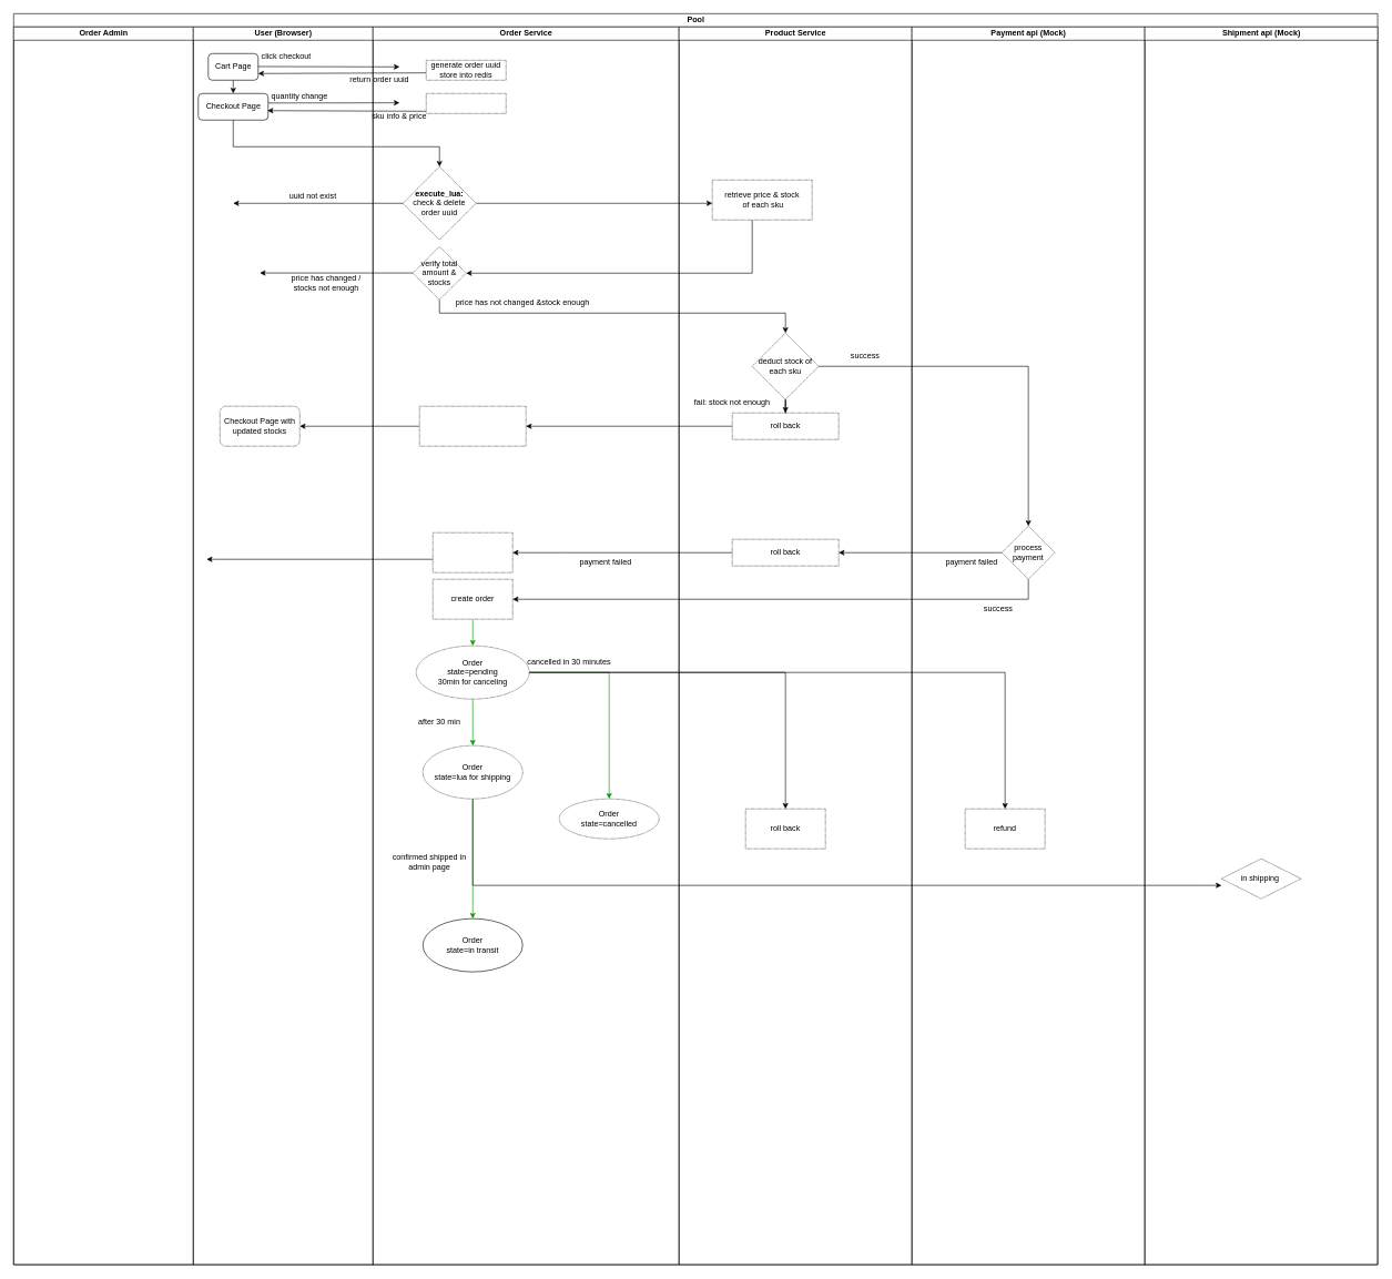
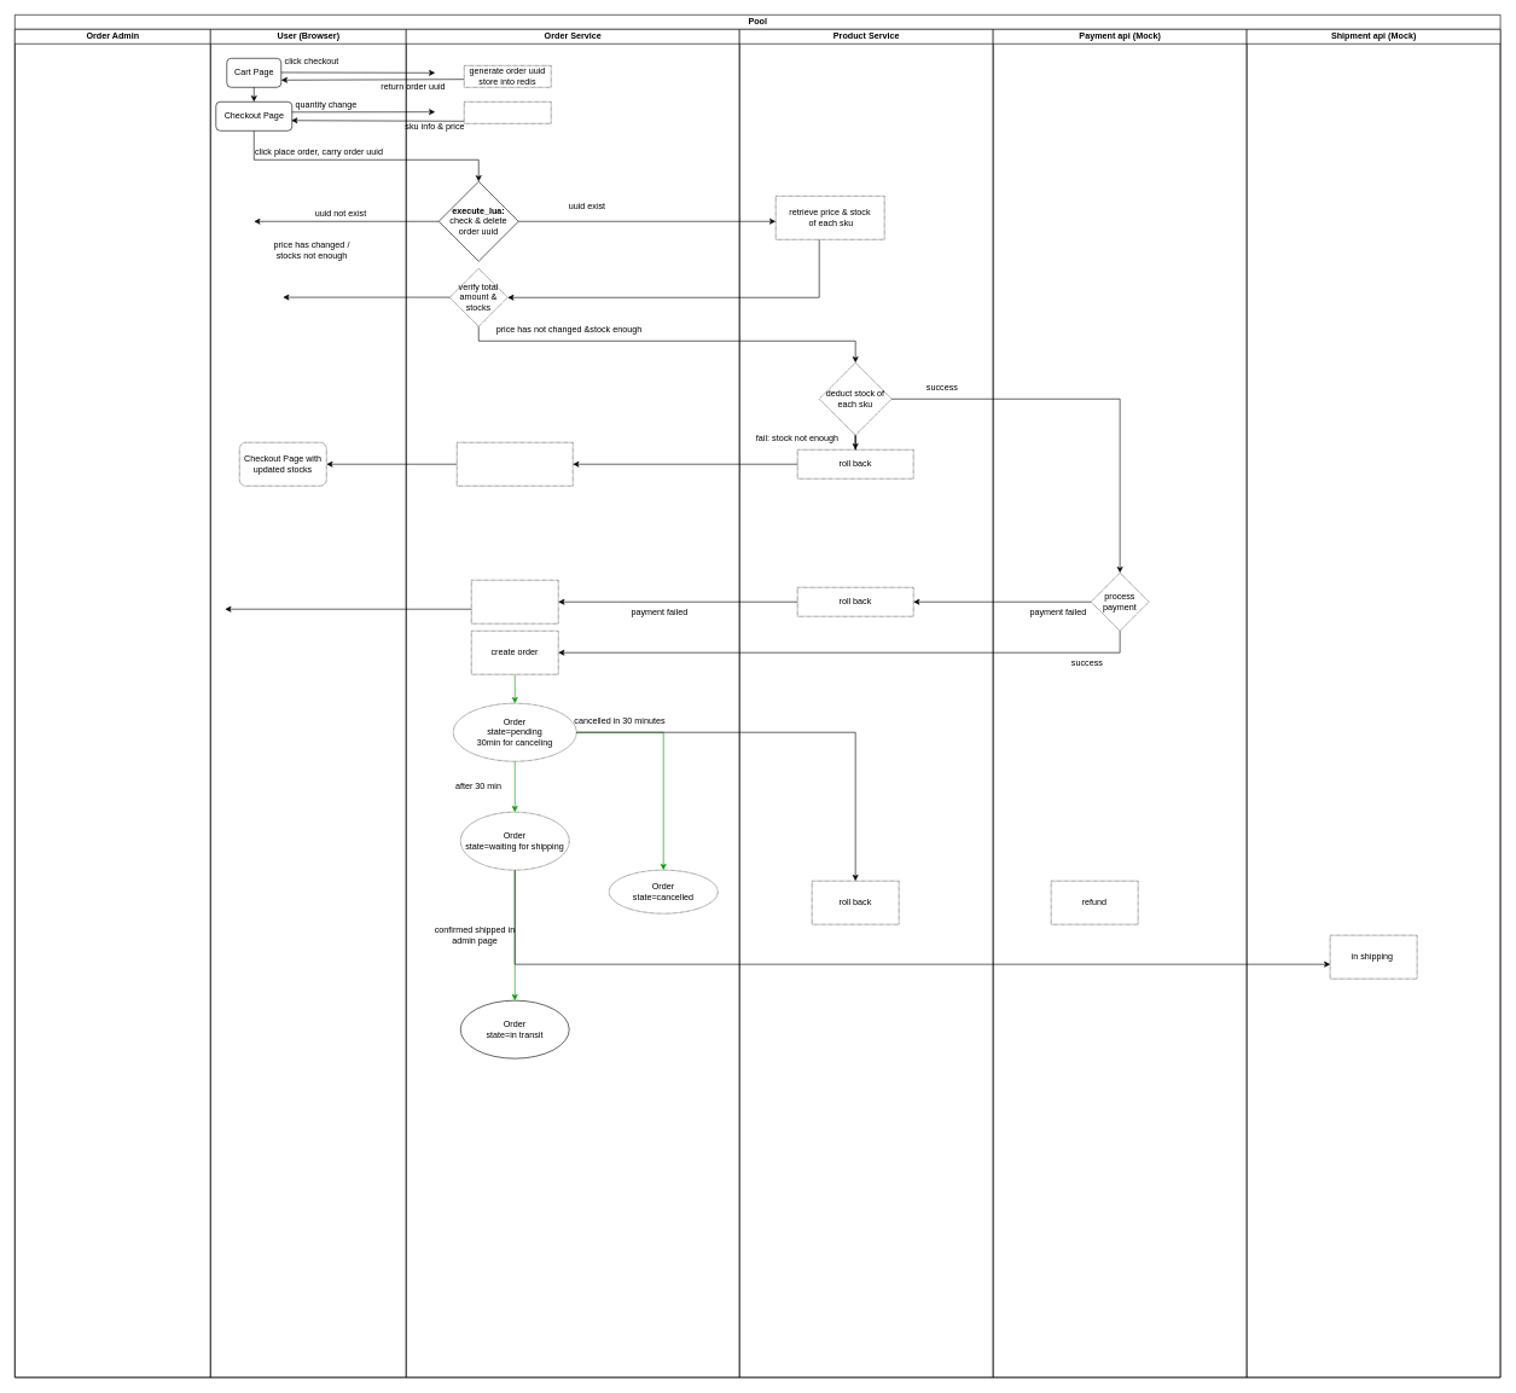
  <mxCell id="0" />
  <mxCell id="1" parent="0" />
  <mxCell id="2" value="Pool" style="swimlane;childLayout=stackLayout;resizeParent=1;resizeParentMax=0;startSize=20;html=1;" parent="1" vertex="1"><mxGeometry x="20" y="20" width="2050" height="1880" as="geometry" /></mxCell>
  <mxCell id="3" value="Order Admin" style="swimlane;startSize=20;html=1;" parent="2" vertex="1"><mxGeometry y="20" width="270" height="1860" as="geometry" /></mxCell>
  <mxCell id="4" value="User (Browser)" style="swimlane;startSize=20;html=1;" parent="2" vertex="1"><mxGeometry x="270" y="20" width="270" height="1860" as="geometry" /></mxCell>
  <mxCell id="5" value="Cart Page" style="rounded=1;whiteSpace=wrap;html=1;" parent="4" vertex="1"><mxGeometry x="22.5" y="40" width="75" height="40" as="geometry" /></mxCell>
  <mxCell id="6" value="Checkout Page" style="rounded=1;whiteSpace=wrap;html=1;" parent="4" vertex="1"><mxGeometry x="7.5" y="100" width="105" height="40" as="geometry" /></mxCell>
  <mxCell id="7" value="" style="endArrow=classic;html=1;rounded=0;entryX=0.5;entryY=0;entryDx=0;entryDy=0;exitX=0.5;exitY=1;exitDx=0;exitDy=0;" parent="4" source="5" target="6" edge="1"><mxGeometry width="50" height="50" relative="1" as="geometry"><mxPoint x="62.5" y="70" as="sourcePoint" /><mxPoint x="112.5" y="20" as="targetPoint" /></mxGeometry></mxCell>
  <mxCell id="8" value="" style="endArrow=classic;html=1;rounded=0;exitX=0.006;exitY=0.633;exitDx=0;exitDy=0;exitPerimeter=0;" parent="4" source="24" edge="1"><mxGeometry width="50" height="50" relative="1" as="geometry"><mxPoint x="300.0" y="70" as="sourcePoint" /><mxPoint x="97.5" y="70" as="targetPoint" /></mxGeometry></mxCell>
  <mxCell id="9" value="" style="endArrow=classic;html=1;rounded=0;" parent="4" edge="1"><mxGeometry width="50" height="50" relative="1" as="geometry"><mxPoint x="97.5" y="59.5" as="sourcePoint" /><mxPoint x="310.0" y="60" as="targetPoint" /></mxGeometry></mxCell>
  <mxCell id="10" value="" style="endArrow=classic;html=1;rounded=0;exitX=-0.004;exitY=0.89;exitDx=0;exitDy=0;exitPerimeter=0;" parent="4" source="23" edge="1"><mxGeometry width="50" height="50" relative="1" as="geometry"><mxPoint x="300.0" y="126" as="sourcePoint" /><mxPoint x="111.5" y="125.75" as="targetPoint" /></mxGeometry></mxCell>
  <mxCell id="11" value="" style="endArrow=classic;html=1;rounded=0;" parent="4" edge="1"><mxGeometry width="50" height="50" relative="1" as="geometry"><mxPoint x="112.5" y="114.25" as="sourcePoint" /><mxPoint x="310.0" y="114" as="targetPoint" /></mxGeometry></mxCell>
  <mxCell id="12" value="" style="endArrow=classic;html=1;rounded=0;entryX=0.5;entryY=0;entryDx=0;entryDy=0;" parent="4" target="25" edge="1"><mxGeometry width="50" height="50" relative="1" as="geometry"><mxPoint x="60.0" y="140" as="sourcePoint" /><mxPoint x="390.0" y="180" as="targetPoint" /><Array as="points"><mxPoint x="60.0" y="180" /><mxPoint x="370.0" y="180" /></Array></mxGeometry></mxCell>
  <mxCell id="13" value="click checkout" style="text;strokeColor=none;align=center;fillColor=none;html=1;verticalAlign=middle;whiteSpace=wrap;rounded=0;" parent="4" vertex="1"><mxGeometry x="70" y="30" width="140" height="30" as="geometry" /></mxCell>
  <mxCell id="14" value="quantity change" style="text;strokeColor=none;align=center;fillColor=none;html=1;verticalAlign=middle;whiteSpace=wrap;rounded=0;" parent="4" vertex="1"><mxGeometry x="110" y="90" width="100" height="30" as="geometry" /></mxCell>
+ <mxCell id="15" value="click place order, carry order uuid" style="text;strokeColor=none;align=center;fillColor=none;html=1;verticalAlign=middle;whiteSpace=wrap;rounded=0;" parent="4" vertex="1"><mxGeometry x="60" y="155" width="180" height="30" as="geometry" /></mxCell>
  <mxCell id="16" value="uuid not exist" style="text;strokeColor=none;align=center;fillColor=none;html=1;verticalAlign=middle;whiteSpace=wrap;rounded=0;" parent="4" vertex="1"><mxGeometry x="110" y="240" width="140" height="30" as="geometry" /></mxCell>
- <mxCell id="17" value="price has changed / stocks not enough" style="text;strokeColor=none;align=center;fillColor=none;html=1;verticalAlign=middle;whiteSpace=wrap;rounded=0;" parent="4" vertex="1"><mxGeometry x="130" y="370" width="140" height="30" as="geometry" /></mxCell>
+ <mxCell id="17" value="price has changed / stocks not enough" style="text;strokeColor=none;align=center;fillColor=none;html=1;verticalAlign=middle;whiteSpace=wrap;rounded=0;" parent="4" vertex="1"><mxGeometry x="70" y="290" width="140" height="30" as="geometry" /></mxCell>
  <mxCell id="18" value="Checkout Page with updated stocks" style="rounded=1;whiteSpace=wrap;html=1;dashed=1;dashPattern=1 1;" parent="4" vertex="1"><mxGeometry x="40" y="570" width="120" height="60" as="geometry" /></mxCell>
  <mxCell id="19" value="" style="edgeStyle=orthogonalEdgeStyle;rounded=0;orthogonalLoop=1;jettySize=auto;html=1;" parent="2" source="30" target="18" edge="1"><mxGeometry relative="1" as="geometry" /></mxCell>
  <mxCell id="20" value="Order Service" style="swimlane;startSize=20;html=1;" parent="2" vertex="1"><mxGeometry x="540" y="20" width="460" height="1860" as="geometry" /></mxCell>
  <mxCell id="21" value="return order uuid" style="text;strokeColor=none;align=center;fillColor=none;html=1;verticalAlign=middle;whiteSpace=wrap;rounded=0;" parent="20" vertex="1"><mxGeometry x="-70" y="64" width="160" height="30" as="geometry" /></mxCell>
  <mxCell id="22" value="sku info &amp;amp; price" style="text;strokeColor=none;align=center;fillColor=none;html=1;verticalAlign=middle;whiteSpace=wrap;rounded=0;" parent="20" vertex="1"><mxGeometry x="-5" y="120" width="90" height="30" as="geometry" /></mxCell>
  <mxCell id="23" value="" style="rounded=0;whiteSpace=wrap;html=1;dashed=1;dashPattern=1 1;" parent="20" vertex="1"><mxGeometry x="80" y="100" width="120" height="30" as="geometry" /></mxCell>
  <mxCell id="24" value="generate order uuid&lt;br&gt;store into redis" style="rounded=0;whiteSpace=wrap;html=1;dashed=1;dashPattern=1 1;" parent="20" vertex="1"><mxGeometry x="80" y="50" width="120" height="30" as="geometry" /></mxCell>
- <mxCell id="25" value="&lt;b&gt;execute_lua:&lt;/b&gt;&lt;br&gt;check &amp;amp; delete order uuid" style="rhombus;whiteSpace=wrap;html=1;dashed=1;dashPattern=1 1;align=center;" parent="20" vertex="1"><mxGeometry x="45" y="210" width="110" height="110" as="geometry" /></mxCell>
+ <mxCell id="25" value="&lt;b&gt;execute_lua:&lt;/b&gt;&lt;br&gt;check &amp;amp; delete order uuid" style="rhombus;whiteSpace=wrap;html=1;dashed=0;dashPattern=1 1;align=center;" parent="20" vertex="1"><mxGeometry x="45" y="210" width="110" height="110" as="geometry" /></mxCell>
  <mxCell id="26" value="verify total amount &amp;amp; stocks" style="rhombus;whiteSpace=wrap;html=1;dashed=1;dashPattern=1 1;" parent="20" vertex="1"><mxGeometry x="60.0" y="330" width="80" height="80" as="geometry" /></mxCell>
+ <mxCell id="27" value="uuid exist" style="text;strokeColor=none;align=center;fillColor=none;html=1;verticalAlign=middle;whiteSpace=wrap;rounded=0;" parent="20" vertex="1"><mxGeometry x="180" y="230" width="140" height="30" as="geometry" /></mxCell>
  <mxCell id="28" value="" style="endArrow=classic;html=1;rounded=0;exitX=0;exitY=0.5;exitDx=0;exitDy=0;" parent="20" edge="1"><mxGeometry width="50" height="50" relative="1" as="geometry"><mxPoint x="60.0" y="369.71" as="sourcePoint" /><mxPoint x="-170.0" y="369.71" as="targetPoint" /></mxGeometry></mxCell>
  <mxCell id="29" value="price has not changed &amp;amp;stock enough" style="text;strokeColor=none;align=center;fillColor=none;html=1;verticalAlign=middle;whiteSpace=wrap;rounded=0;" parent="20" vertex="1"><mxGeometry x="120" y="400" width="210" height="30" as="geometry" /></mxCell>
  <mxCell id="30" value="" style="whiteSpace=wrap;html=1;dashed=1;dashPattern=1 1;" parent="20" vertex="1"><mxGeometry x="70" y="570" width="160" height="60" as="geometry" /></mxCell>
  <mxCell id="31" value="" style="rounded=0;whiteSpace=wrap;html=1;dashed=1;dashPattern=1 1;" parent="20" vertex="1"><mxGeometry x="90.0" y="760" width="120" height="60" as="geometry" /></mxCell>
  <mxCell id="32" value="payment failed" style="text;strokeColor=none;align=center;fillColor=none;html=1;verticalAlign=middle;whiteSpace=wrap;rounded=0;" parent="20" vertex="1"><mxGeometry x="280" y="790" width="140" height="30" as="geometry" /></mxCell>
  <mxCell id="33" value="" style="edgeStyle=orthogonalEdgeStyle;rounded=0;orthogonalLoop=1;jettySize=auto;html=1;strokeColor=#009900;" parent="20" source="34" target="37" edge="1"><mxGeometry relative="1" as="geometry" /></mxCell>
  <mxCell id="34" value="create order" style="rounded=0;whiteSpace=wrap;html=1;dashed=1;dashPattern=1 1;" parent="20" vertex="1"><mxGeometry x="90.0" y="830" width="120" height="60" as="geometry" /></mxCell>
  <mxCell id="35" style="edgeStyle=orthogonalEdgeStyle;rounded=0;orthogonalLoop=1;jettySize=auto;html=1;entryX=0.5;entryY=0;entryDx=0;entryDy=0;strokeColor=#009900;" parent="20" source="37" target="40" edge="1"><mxGeometry relative="1" as="geometry" /></mxCell>
  <mxCell id="36" value="" style="edgeStyle=orthogonalEdgeStyle;rounded=0;orthogonalLoop=1;jettySize=auto;html=1;strokeColor=#009900;" parent="20" source="37" target="39" edge="1"><mxGeometry relative="1" as="geometry" /></mxCell>
  <mxCell id="37" value="Order&lt;br style=&quot;border-color: var(--border-color);&quot;&gt;state=pending&lt;br style=&quot;border-color: var(--border-color);&quot;&gt;30min for canceling" style="ellipse;whiteSpace=wrap;html=1;dashed=1;dashPattern=1 1;" parent="20" vertex="1"><mxGeometry x="65" y="930" width="170" height="80" as="geometry" /></mxCell>
  <mxCell id="38" value="" style="edgeStyle=orthogonalEdgeStyle;rounded=0;orthogonalLoop=1;jettySize=auto;html=1;strokeColor=#009900;" parent="20" source="39" target="42" edge="1"><mxGeometry relative="1" as="geometry" /></mxCell>
- <mxCell id="39" value="Order&lt;br&gt;state=lua for shipping" style="ellipse;whiteSpace=wrap;html=1;dashed=1;dashPattern=1 1;" parent="20" vertex="1"><mxGeometry x="75" y="1080" width="150" height="80" as="geometry" /></mxCell>
+ <mxCell id="39" value="Order&lt;br&gt;state=waiting for shipping" style="ellipse;whiteSpace=wrap;html=1;dashed=1;dashPattern=1 1;" parent="20" vertex="1"><mxGeometry x="75" y="1080" width="150" height="80" as="geometry" /></mxCell>
  <mxCell id="40" value="Order&lt;br&gt;state=cancelled" style="ellipse;whiteSpace=wrap;html=1;dashed=1;dashPattern=1 1;" parent="20" vertex="1"><mxGeometry x="280" y="1160" width="150" height="60" as="geometry" /></mxCell>
  <mxCell id="41" value="cancelled in 30 minutes" style="text;strokeColor=none;align=center;fillColor=none;html=1;verticalAlign=middle;whiteSpace=wrap;rounded=0;" parent="20" vertex="1"><mxGeometry x="225" y="940" width="140" height="30" as="geometry" /></mxCell>
  <mxCell id="42" value="Order&lt;br&gt;state=in transit" style="ellipse;whiteSpace=wrap;html=1;" parent="20" vertex="1"><mxGeometry x="75" y="1340" width="150" height="80" as="geometry" /></mxCell>
- <mxCell id="43" value="confirmed shipped in admin page" style="text;strokeColor=none;align=center;fillColor=none;html=1;verticalAlign=middle;whiteSpace=wrap;rounded=0;" parent="20" vertex="1"><mxGeometry x="15" y="1240" width="140" height="30" as="geometry" /></mxCell>
+ <mxCell id="43" value="confirmed shipped in admin page" style="text;strokeColor=none;align=center;fillColor=none;html=1;verticalAlign=middle;whiteSpace=wrap;rounded=0;" parent="20" vertex="1"><mxGeometry x="25" y="1235" width="140" height="30" as="geometry" /></mxCell>
  <mxCell id="44" value="after 30 min" style="text;strokeColor=none;align=center;fillColor=none;html=1;verticalAlign=middle;whiteSpace=wrap;rounded=0;" parent="20" vertex="1"><mxGeometry x="30" y="1030" width="140" height="30" as="geometry" /></mxCell>
  <mxCell id="45" value="Product Service" style="swimlane;startSize=20;html=1;" parent="2" vertex="1"><mxGeometry x="1000" y="20" width="350" height="1860" as="geometry" /></mxCell>
  <mxCell id="46" value="retrieve price &amp;amp; stock&lt;br&gt;&amp;nbsp;of each sku" style="whiteSpace=wrap;html=1;dashed=1;dashPattern=1 1;" parent="45" vertex="1"><mxGeometry x="50" y="230" width="150" height="60" as="geometry" /></mxCell>
  <mxCell id="47" value="roll back" style="whiteSpace=wrap;html=1;dashed=1;dashPattern=1 1;" parent="45" vertex="1"><mxGeometry x="80" y="580" width="160" height="40" as="geometry" /></mxCell>
  <mxCell id="48" value="fail: stock not enough" style="text;strokeColor=none;align=center;fillColor=none;html=1;verticalAlign=middle;whiteSpace=wrap;rounded=0;" parent="45" vertex="1"><mxGeometry x="10" y="550" width="140" height="30" as="geometry" /></mxCell>
  <mxCell id="49" style="edgeStyle=orthogonalEdgeStyle;rounded=0;orthogonalLoop=1;jettySize=auto;html=1;exitX=0.5;exitY=1;exitDx=0;exitDy=0;" parent="45" source="48" target="48" edge="1"><mxGeometry relative="1" as="geometry" /></mxCell>
  <mxCell id="50" value="roll back" style="rounded=0;whiteSpace=wrap;html=1;dashed=1;dashPattern=1 1;" parent="45" vertex="1"><mxGeometry x="80" y="770" width="160" height="40" as="geometry" /></mxCell>
  <mxCell id="51" value="roll back" style="whiteSpace=wrap;html=1;dashed=1;dashPattern=1 1;" parent="45" vertex="1"><mxGeometry x="100" y="1175" width="120" height="60" as="geometry" /></mxCell>
  <mxCell id="52" value="" style="edgeStyle=orthogonalEdgeStyle;rounded=0;orthogonalLoop=1;jettySize=auto;html=1;" parent="45" source="53" target="47" edge="1"><mxGeometry relative="1" as="geometry" /></mxCell>
  <mxCell id="53" value="deduct stock of each sku" style="rhombus;whiteSpace=wrap;html=1;dashed=1;dashPattern=1 1;" parent="45" vertex="1"><mxGeometry x="110" y="460" width="100" height="100" as="geometry" /></mxCell>
  <mxCell id="54" value="success" style="text;strokeColor=none;align=center;fillColor=none;html=1;verticalAlign=middle;whiteSpace=wrap;rounded=0;" parent="45" vertex="1"><mxGeometry x="210" y="480" width="140" height="30" as="geometry" /></mxCell>
  <mxCell id="55" value="Payment api (Mock)" style="swimlane;startSize=20;html=1;" parent="2" vertex="1"><mxGeometry x="1350" y="20" width="350" height="1860" as="geometry" /></mxCell>
  <mxCell id="56" value="refund" style="rounded=0;whiteSpace=wrap;html=1;dashed=1;dashPattern=1 1;" parent="55" vertex="1"><mxGeometry x="80.0" y="1175" width="120" height="60" as="geometry" /></mxCell>
  <mxCell id="57" value="process payment" style="rhombus;whiteSpace=wrap;html=1;dashed=1;dashPattern=1 1;" parent="55" vertex="1"><mxGeometry x="135.0" y="750" width="80" height="80" as="geometry" /></mxCell>
  <mxCell id="58" value="payment failed" style="text;strokeColor=none;align=center;fillColor=none;html=1;verticalAlign=middle;whiteSpace=wrap;rounded=0;" parent="55" vertex="1"><mxGeometry x="20" y="790" width="140" height="30" as="geometry" /></mxCell>
  <mxCell id="59" value="success" style="text;strokeColor=none;align=center;fillColor=none;html=1;verticalAlign=middle;whiteSpace=wrap;rounded=0;" parent="55" vertex="1"><mxGeometry x="60" y="860" width="140" height="30" as="geometry" /></mxCell>
  <mxCell id="60" value="" style="edgeStyle=orthogonalEdgeStyle;rounded=0;orthogonalLoop=1;jettySize=auto;html=1;exitX=0;exitY=0.5;exitDx=0;exitDy=0;" parent="2" source="57" target="50" edge="1"><mxGeometry relative="1" as="geometry"><mxPoint x="1465.0" y="800" as="sourcePoint" /></mxGeometry></mxCell>
  <mxCell id="61" style="edgeStyle=orthogonalEdgeStyle;rounded=0;orthogonalLoop=1;jettySize=auto;html=1;entryX=1;entryY=0.5;entryDx=0;entryDy=0;exitX=0.5;exitY=1;exitDx=0;exitDy=0;" parent="2" source="57" target="34" edge="1"><mxGeometry relative="1" as="geometry"><mxPoint x="1495.053" y="830" as="sourcePoint" /><Array as="points"><mxPoint x="1525" y="880" /></Array></mxGeometry></mxCell>
  <mxCell id="62" value="" style="edgeStyle=orthogonalEdgeStyle;rounded=0;orthogonalLoop=1;jettySize=auto;html=1;" parent="2" source="25" target="46" edge="1"><mxGeometry relative="1" as="geometry"><Array as="points"><mxPoint x="600" y="285" /><mxPoint x="600" y="285" /></Array></mxGeometry></mxCell>
  <mxCell id="63" style="edgeStyle=orthogonalEdgeStyle;rounded=0;orthogonalLoop=1;jettySize=auto;html=1;entryX=1;entryY=0.5;entryDx=0;entryDy=0;" parent="2" source="46" target="26" edge="1"><mxGeometry relative="1" as="geometry"><Array as="points"><mxPoint x="1110" y="390" /></Array></mxGeometry></mxCell>
  <mxCell id="64" value="" style="edgeStyle=orthogonalEdgeStyle;rounded=0;orthogonalLoop=1;jettySize=auto;html=1;" parent="2" source="47" target="30" edge="1"><mxGeometry relative="1" as="geometry" /></mxCell>
  <mxCell id="65" value="" style="edgeStyle=orthogonalEdgeStyle;rounded=0;orthogonalLoop=1;jettySize=auto;html=1;" parent="2" source="50" target="31" edge="1"><mxGeometry relative="1" as="geometry"><Array as="points"><mxPoint x="830" y="810" /><mxPoint x="830" y="810" /></Array></mxGeometry></mxCell>
  <mxCell id="66" style="edgeStyle=orthogonalEdgeStyle;rounded=0;orthogonalLoop=1;jettySize=auto;html=1;entryX=0.5;entryY=0;entryDx=0;entryDy=0;" parent="2" source="26" target="53" edge="1"><mxGeometry relative="1" as="geometry"><Array as="points"><mxPoint x="640" y="450" /><mxPoint x="1160" y="450" /></Array></mxGeometry></mxCell>
  <mxCell id="67" style="edgeStyle=orthogonalEdgeStyle;rounded=0;orthogonalLoop=1;jettySize=auto;html=1;" parent="2" source="37" target="51" edge="1"><mxGeometry relative="1" as="geometry" /></mxCell>
- <mxCell id="68" style="edgeStyle=orthogonalEdgeStyle;rounded=0;orthogonalLoop=1;jettySize=auto;html=1;entryX=0.5;entryY=0;entryDx=0;entryDy=0;" parent="2" source="37" target="56" edge="1"><mxGeometry relative="1" as="geometry" /></mxCell>
  <mxCell id="69" style="edgeStyle=orthogonalEdgeStyle;rounded=0;orthogonalLoop=1;jettySize=auto;html=1;strokeColor=#000000;entryX=0.003;entryY=0.667;entryDx=0;entryDy=0;entryPerimeter=0;" parent="2" source="39" target="71" edge="1"><mxGeometry relative="1" as="geometry"><mxPoint x="1630.0" y="1340" as="targetPoint" /><Array as="points"><mxPoint x="690" y="1310" /><mxPoint x="1790" y="1310" /></Array></mxGeometry></mxCell>
  <mxCell id="70" value="Shipment api (Mock)" style="swimlane;startSize=20;html=1;" parent="2" vertex="1"><mxGeometry x="1700" y="20" width="350" height="1860" as="geometry" /></mxCell>
- <mxCell id="71" value="in shipping&amp;nbsp;" style="rhombus;whiteSpace=wrap;html=1;dashed=1;dashPattern=1 1;fillColor=none;" parent="70" vertex="1"><mxGeometry x="115.0" y="1250" width="120" height="60" as="geometry" /></mxCell>
+ <mxCell id="71" value="in shipping&amp;nbsp;" style="rounded=0;whiteSpace=wrap;html=1;dashed=1;dashPattern=1 1;fillColor=none;" parent="70" vertex="1"><mxGeometry x="115.0" y="1250" width="120" height="60" as="geometry" /></mxCell>
  <mxCell id="72" style="edgeStyle=orthogonalEdgeStyle;rounded=0;orthogonalLoop=1;jettySize=auto;html=1;entryX=0.5;entryY=0;entryDx=0;entryDy=0;" edge="1" parent="2" source="53" target="57"><mxGeometry relative="1" as="geometry" /></mxCell>
  <mxCell id="73" value="" style="endArrow=classic;html=1;rounded=0;exitX=0;exitY=0.5;exitDx=0;exitDy=0;" parent="1" source="25" edge="1"><mxGeometry width="50" height="50" relative="1" as="geometry"><mxPoint x="180" y="260" as="sourcePoint" /><mxPoint x="350" y="305" as="targetPoint" /></mxGeometry></mxCell>
  <mxCell id="74" style="edgeStyle=orthogonalEdgeStyle;rounded=0;orthogonalLoop=1;jettySize=auto;html=1;" parent="1" source="31" edge="1"><mxGeometry relative="1" as="geometry"><mxPoint x="310" y="840" as="targetPoint" /><Array as="points"><mxPoint x="330" y="840" /></Array></mxGeometry></mxCell>
